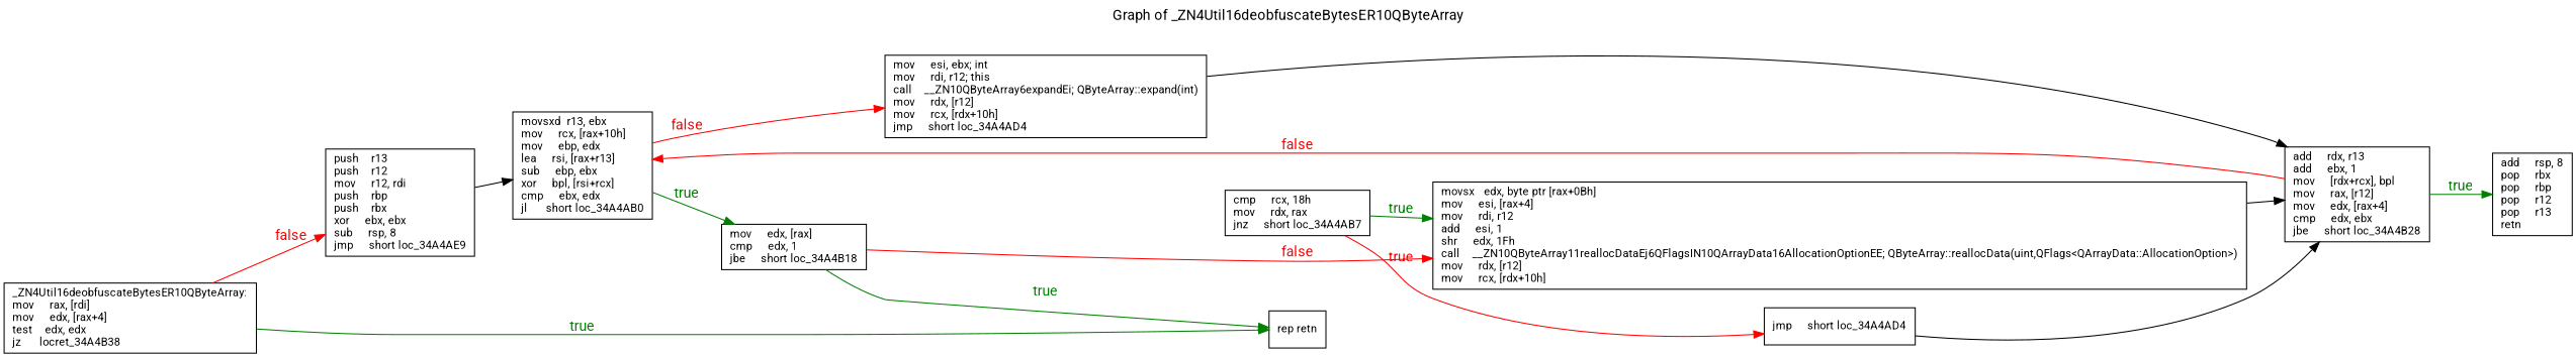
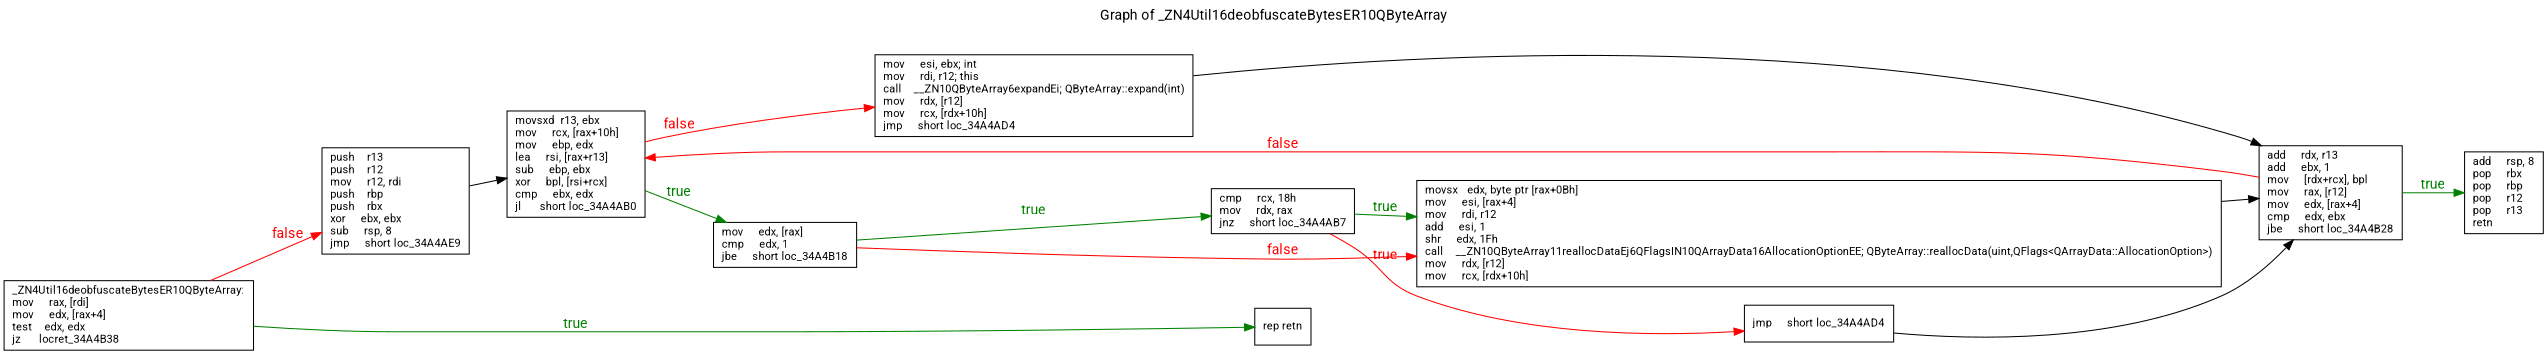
  digraph {
    fontname=Roboto
    label="Graph of _ZN4Util16deobfuscateBytesER10QByteArray"
    labelloc=top
    rankdir=LR
    node [fillcolor=white fontname=Roboto fontsize=11 shape=box style=filled]
    edge [arrowhead=normal color="#ff0000" fontcolor="#ff0000" fontname=Roboto]
    n1 [label="_ZN4Util16deobfuscateBytesER10QByteArray:\lmov     rax, [rdi]\lmov     edx, [rax+4]\ltest    edx, edx\ljz      locret_34A4B38\l" rank=0]
    n2 [label="push    r13\lpush    r12\lmov     r12, rdi\lpush    rbp\lpush    rbx\lxor     ebx, ebx\lsub     rsp, 8\ljmp     short loc_34A4AE9\l"]
    n3 [label="rep retn\l" rank=11]
    n4 [label="movsxd  r13, ebx\lmov     rcx, [rax+10h]\lmov     ebp, edx\llea     rsi, [rax+r13]\lsub     ebp, ebx\lxor     bpl, [rsi+rcx]\lcmp     ebx, edx\ljl      short loc_34A4AB0\l"]
    n5 [label="mov     edx, [rax]\lcmp     edx, 1\ljbe     short loc_34A4B18\l"]
    n6 [label="mov     esi, ebx; int\lmov     rdi, r12; this\lcall    __ZN10QByteArray6expandEi; QByteArray::expand(int)\lmov     rdx, [r12]\lmov     rcx, [rdx+10h]\ljmp     short loc_34A4AD4\l"]
    n7 [label="movsx   edx, byte ptr [rax+0Bh]\lmov     esi, [rax+4]\lmov     rdi, r12\ladd     esi, 1\lshr     edx, 1Fh\lcall    __ZN10QByteArray11reallocDataEj6QFlagsIN10QArrayData16AllocationOptionEE; QByteArray::reallocData(uint,QFlags<QArrayData::AllocationOption>)\lmov     rdx, [r12]\lmov     rcx, [rdx+10h]\l"]
    n8 [label="cmp     rcx, 18h\lmov     rdx, rax\ljnz     short loc_34A4AB7\l"]
    n9 [label="add     rdx, r13\ladd     ebx, 1\lmov     [rdx+rcx], bpl\lmov     rax, [r12]\lmov     edx, [rax+4]\lcmp     edx, ebx\ljbe     short loc_34A4B28\l"]
    n10 [label="jmp     short loc_34A4AD4\l"]
    n11 [label="add     rsp, 8\lpop     rbx\lpop     rbp\lpop     r12\lpop     r13\lretn\l" rank=11]
    n1 -> n2 [label=false]
    n1 -> n3 [color="#008000" fontcolor="#008000" label=true]
    n2 -> n4 [color="#000000" fontcolor=""]
    n4 -> n5 [color="#008000" fontcolor="#008000" label=true]
    n4 -> n6 [label=false]
    n5 -> n7 [label=false]
-   n5 -> n3 [color="#008000" fontcolor="#008000" label=true]
+   n5 -> n8 [color="#008000" fontcolor="#008000" label=true]
    n6 -> n9 [color="#000000" fontcolor=""]
    n7 -> n9 [color="#000000" fontcolor=""]
    n8 -> n7 [color="#008000" fontcolor="#008000" label=true]
    n8 -> n10 [label=true]
    n9 -> n4 [label=false]
    n9 -> n11 [color="#008000" fontcolor="#008000" label=true]
    n10 -> n9 [color="#000000" fontcolor=""]
  }
